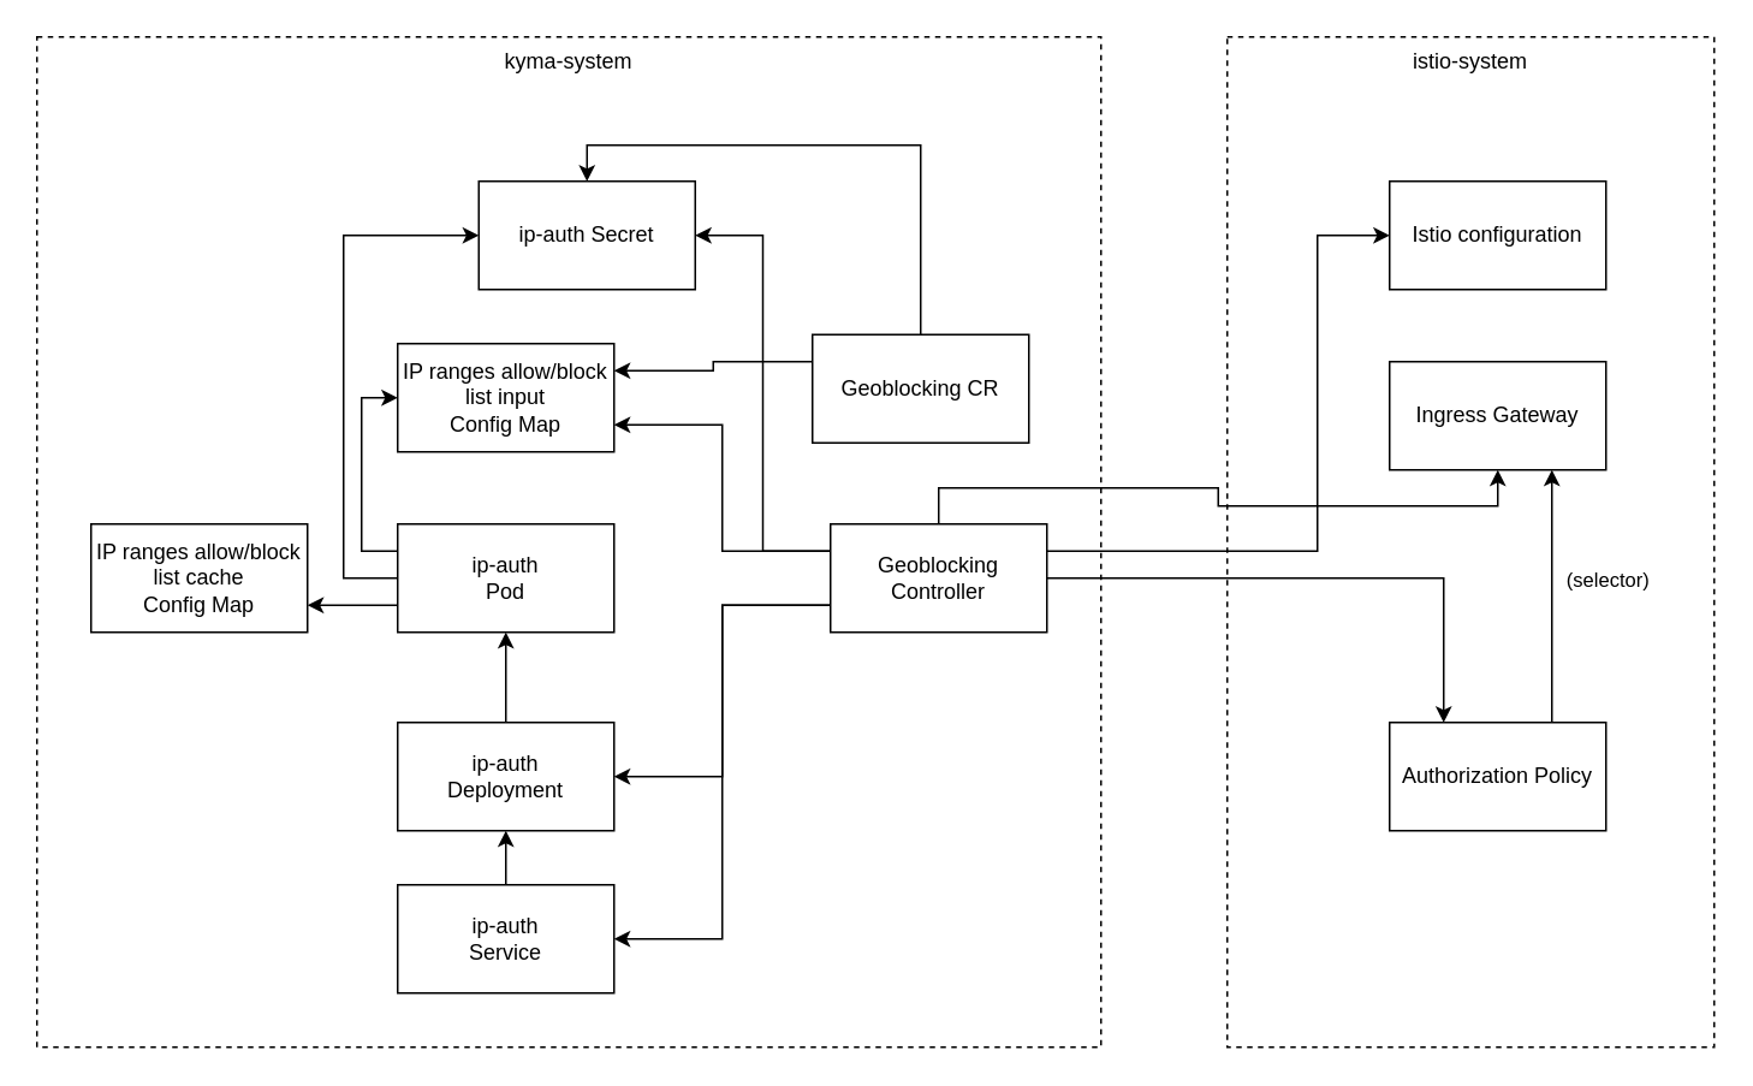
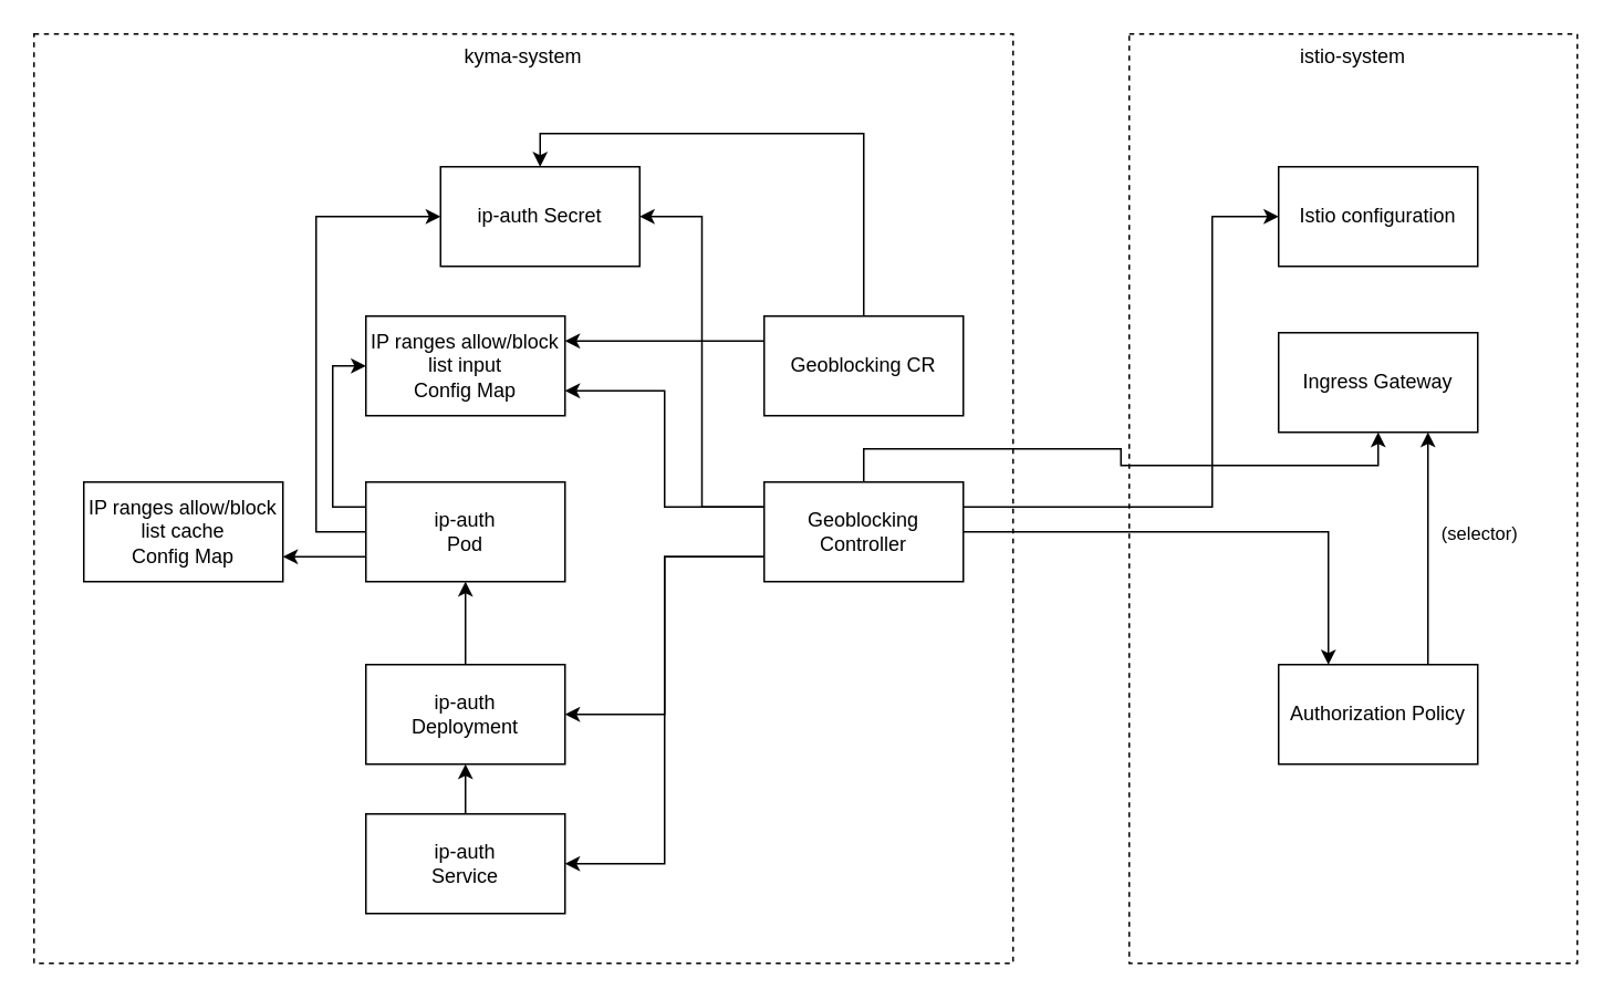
  <mxCell id="0" />
  <mxCell id="1" parent="0" />
  <mxCell id="2" value="istio-system" style="rounded=0;whiteSpace=wrap;html=1;verticalAlign=top;dashed=1;" parent="1" vertex="1"><mxGeometry x="680" y="20" width="270" height="560" as="geometry" /></mxCell>
  <mxCell id="3" value="kyma-system" style="rounded=0;whiteSpace=wrap;html=1;verticalAlign=top;dashed=1;" parent="1" vertex="1"><mxGeometry x="20" y="20" width="590" height="560" as="geometry" /></mxCell>
  <mxCell id="4" style="edgeStyle=orthogonalEdgeStyle;rounded=0;orthogonalLoop=1;jettySize=auto;html=1;exitX=0.5;exitY=0;exitDx=0;exitDy=0;" parent="1" source="5" target="30" edge="1"><mxGeometry relative="1" as="geometry" /></mxCell>
  <mxCell id="5" value="ip-auth&lt;div&gt;Deployment&lt;/div&gt;" style="rounded=0;whiteSpace=wrap;html=1;" parent="1" vertex="1"><mxGeometry x="220" y="400" width="120" height="60" as="geometry" /></mxCell>
  <mxCell id="6" style="edgeStyle=orthogonalEdgeStyle;rounded=0;orthogonalLoop=1;jettySize=auto;html=1;exitX=0.5;exitY=0;exitDx=0;exitDy=0;" parent="1" source="7" target="5" edge="1"><mxGeometry relative="1" as="geometry" /></mxCell>
  <mxCell id="7" value="ip-auth&lt;div&gt;Service&lt;/div&gt;" style="rounded=0;whiteSpace=wrap;html=1;" parent="1" vertex="1"><mxGeometry x="220" y="490" width="120" height="60" as="geometry" /></mxCell>
  <mxCell id="8" value="Ingress Gateway" style="rounded=0;whiteSpace=wrap;html=1;" parent="1" vertex="1"><mxGeometry x="770" y="200" width="120" height="60" as="geometry" /></mxCell>
  <mxCell id="9" style="edgeStyle=orthogonalEdgeStyle;rounded=0;orthogonalLoop=1;jettySize=auto;html=1;exitX=1;exitY=0.5;exitDx=0;exitDy=0;entryX=0.25;entryY=0;entryDx=0;entryDy=0;" parent="1" source="16" target="20" edge="1"><mxGeometry relative="1" as="geometry" /></mxCell>
  <mxCell id="10" style="edgeStyle=orthogonalEdgeStyle;rounded=0;orthogonalLoop=1;jettySize=auto;html=1;exitX=1;exitY=0.25;exitDx=0;exitDy=0;entryX=0;entryY=0.5;entryDx=0;entryDy=0;" parent="1" source="16" target="24" edge="1"><mxGeometry relative="1" as="geometry"><Array as="points"><mxPoint x="730" y="305" /><mxPoint x="730" y="130" /></Array></mxGeometry></mxCell>
  <mxCell id="11" style="edgeStyle=orthogonalEdgeStyle;rounded=0;orthogonalLoop=1;jettySize=auto;html=1;exitX=0;exitY=0.75;exitDx=0;exitDy=0;entryX=1;entryY=0.5;entryDx=0;entryDy=0;" parent="1" source="16" target="7" edge="1"><mxGeometry relative="1" as="geometry" /></mxCell>
  <mxCell id="12" style="edgeStyle=orthogonalEdgeStyle;rounded=0;orthogonalLoop=1;jettySize=auto;html=1;exitX=0;exitY=0.75;exitDx=0;exitDy=0;entryX=1;entryY=0.5;entryDx=0;entryDy=0;" parent="1" source="16" target="5" edge="1"><mxGeometry relative="1" as="geometry" /></mxCell>
  <mxCell id="13" style="edgeStyle=orthogonalEdgeStyle;rounded=0;orthogonalLoop=1;jettySize=auto;html=1;exitX=0;exitY=0.25;exitDx=0;exitDy=0;entryX=1;entryY=0.75;entryDx=0;entryDy=0;" parent="1" source="16" target="25" edge="1"><mxGeometry relative="1" as="geometry" /></mxCell>
  <mxCell id="14" style="edgeStyle=orthogonalEdgeStyle;rounded=0;orthogonalLoop=1;jettySize=auto;html=1;exitX=0;exitY=0.25;exitDx=0;exitDy=0;entryX=1;entryY=0.5;entryDx=0;entryDy=0;" parent="1" source="16" target="17" edge="1"><mxGeometry relative="1" as="geometry" /></mxCell>
  <mxCell id="15" style="edgeStyle=orthogonalEdgeStyle;rounded=0;orthogonalLoop=1;jettySize=auto;html=1;exitX=0.5;exitY=0;exitDx=0;exitDy=0;" parent="1" source="16" target="8" edge="1"><mxGeometry relative="1" as="geometry" /></mxCell>
  <mxCell id="16" value="Geoblocking Controller" style="rounded=0;whiteSpace=wrap;html=1;" parent="1" vertex="1"><mxGeometry x="460" y="290" width="120" height="60" as="geometry" /></mxCell>
  <mxCell id="17" value="ip-auth Secret" style="rounded=0;whiteSpace=wrap;html=1;" parent="1" vertex="1"><mxGeometry x="265" y="100" width="120" height="60" as="geometry" /></mxCell>
  <mxCell id="18" style="edgeStyle=orthogonalEdgeStyle;rounded=0;orthogonalLoop=1;jettySize=auto;html=1;exitX=0.75;exitY=0;exitDx=0;exitDy=0;entryX=0.75;entryY=1;entryDx=0;entryDy=0;" parent="1" source="20" target="8" edge="1"><mxGeometry relative="1" as="geometry" /></mxCell>
  <mxCell id="19" value="(selector)" style="edgeLabel;html=1;align=center;verticalAlign=middle;resizable=0;points=[];" parent="18" vertex="1" connectable="0"><mxGeometry x="0.157" relative="1" as="geometry"><mxPoint x="30" y="1" as="offset" /></mxGeometry></mxCell>
  <mxCell id="20" value="Authorization Policy" style="rounded=0;whiteSpace=wrap;html=1;" parent="1" vertex="1"><mxGeometry x="770" y="400" width="120" height="60" as="geometry" /></mxCell>
  <mxCell id="21" style="edgeStyle=orthogonalEdgeStyle;rounded=0;orthogonalLoop=1;jettySize=auto;html=1;exitX=0.5;exitY=0;exitDx=0;exitDy=0;entryX=0.5;entryY=0;entryDx=0;entryDy=0;" parent="1" source="23" target="17" edge="1"><mxGeometry relative="1" as="geometry" /></mxCell>
  <mxCell id="22" style="edgeStyle=orthogonalEdgeStyle;rounded=0;orthogonalLoop=1;jettySize=auto;html=1;exitX=0;exitY=0.25;exitDx=0;exitDy=0;entryX=1;entryY=0.25;entryDx=0;entryDy=0;" parent="1" source="23" target="25" edge="1"><mxGeometry relative="1" as="geometry" /></mxCell>
- <mxCell id="23" value="Geoblocking CR" style="rounded=0;whiteSpace=wrap;html=1;" parent="1" vertex="1"><mxGeometry x="450" y="185" width="120" height="60" as="geometry" /></mxCell>
+ <mxCell id="23" value="Geoblocking CR" style="rounded=0;whiteSpace=wrap;html=1;" parent="1" vertex="1"><mxGeometry x="460" y="190" width="120" height="60" as="geometry" /></mxCell>
  <mxCell id="24" value="Istio configuration" style="rounded=0;whiteSpace=wrap;html=1;" parent="1" vertex="1"><mxGeometry x="770" y="100" width="120" height="60" as="geometry" /></mxCell>
  <mxCell id="25" value="IP ranges allow/block list input&lt;div&gt;Config Map&lt;/div&gt;" style="rounded=0;whiteSpace=wrap;html=1;" parent="1" vertex="1"><mxGeometry x="220" y="190" width="120" height="60" as="geometry" /></mxCell>
  <mxCell id="26" value="IP ranges allow/block list cache&lt;div&gt;Config Map&lt;/div&gt;" style="rounded=0;whiteSpace=wrap;html=1;" parent="1" vertex="1"><mxGeometry x="50" y="290" width="120" height="60" as="geometry" /></mxCell>
  <mxCell id="27" style="edgeStyle=orthogonalEdgeStyle;rounded=0;orthogonalLoop=1;jettySize=auto;html=1;exitX=0;exitY=0.75;exitDx=0;exitDy=0;entryX=1;entryY=0.75;entryDx=0;entryDy=0;" parent="1" source="30" target="26" edge="1"><mxGeometry relative="1" as="geometry" /></mxCell>
  <mxCell id="28" style="edgeStyle=orthogonalEdgeStyle;rounded=0;orthogonalLoop=1;jettySize=auto;html=1;exitX=0;exitY=0.25;exitDx=0;exitDy=0;entryX=0;entryY=0.5;entryDx=0;entryDy=0;" parent="1" source="30" target="25" edge="1"><mxGeometry relative="1" as="geometry" /></mxCell>
  <mxCell id="29" style="edgeStyle=orthogonalEdgeStyle;rounded=0;orthogonalLoop=1;jettySize=auto;html=1;exitX=0;exitY=0.5;exitDx=0;exitDy=0;entryX=0;entryY=0.5;entryDx=0;entryDy=0;" parent="1" source="30" target="17" edge="1"><mxGeometry relative="1" as="geometry"><Array as="points"><mxPoint x="190" y="320" /><mxPoint x="190" y="130" /></Array></mxGeometry></mxCell>
  <mxCell id="30" value="ip-auth&lt;br&gt;Pod" style="rounded=0;whiteSpace=wrap;html=1;" parent="1" vertex="1"><mxGeometry x="220" y="290" width="120" height="60" as="geometry" /></mxCell>
